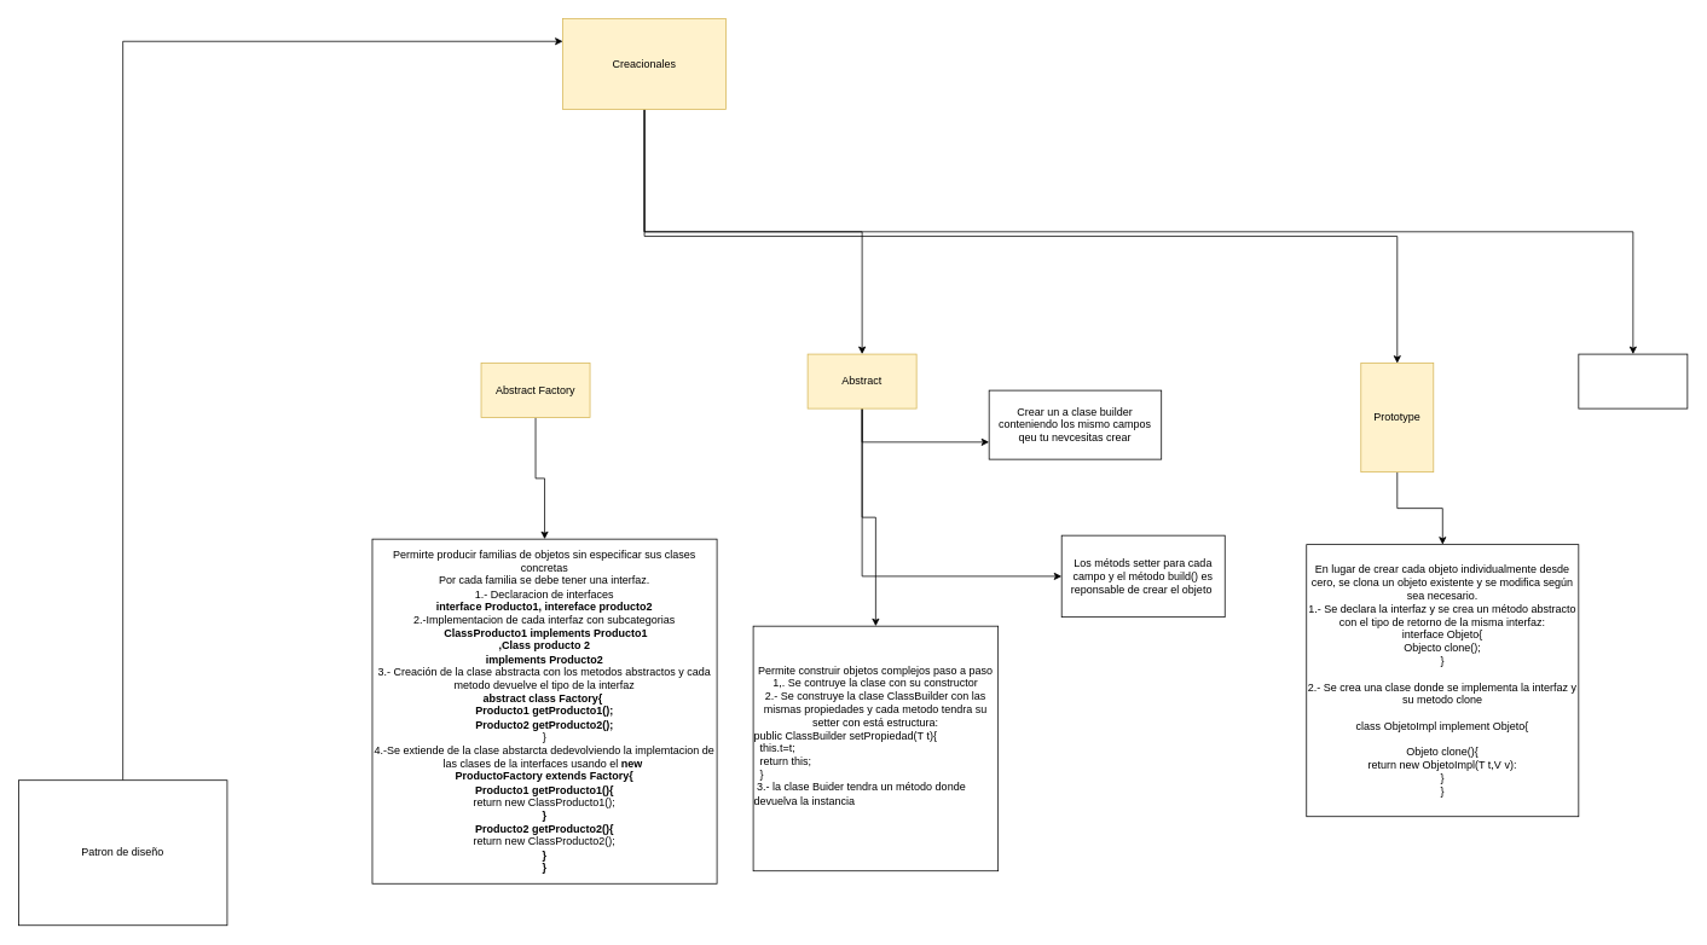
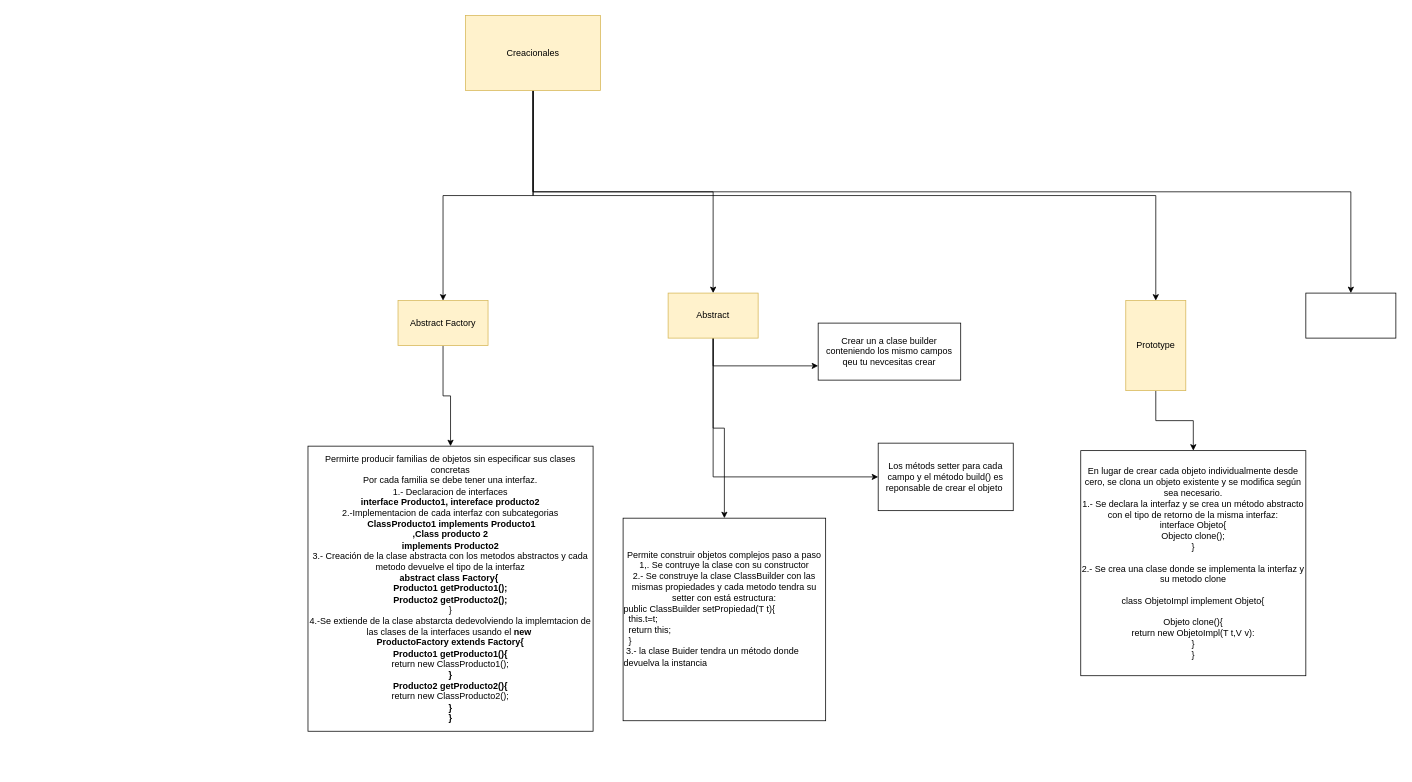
  <mxCell id="0" />
  <mxCell id="1" parent="0" />
- <mxCell id="2" style="edgeStyle=orthogonalEdgeStyle;rounded=0;orthogonalLoop=1;jettySize=auto;html=1;exitX=0.5;exitY=0;exitDx=0;exitDy=0;entryX=0;entryY=0.25;entryDx=0;entryDy=0;" edge="1" parent="1" source="3" target="8"><mxGeometry relative="1" as="geometry"><mxPoint x="550" y="50" as="targetPoint" /></mxGeometry></mxCell>
- <mxCell id="3" value="Patron de diseño" style="rounded=0;whiteSpace=wrap;html=1;" vertex="1" parent="1"><mxGeometry x="20" y="860" width="230" height="160" as="geometry" /></mxCell>
+ <mxCell id="4" style="edgeStyle=orthogonalEdgeStyle;rounded=0;orthogonalLoop=1;jettySize=auto;html=1;exitX=0.5;exitY=1;exitDx=0;exitDy=0;" edge="1" parent="1" source="8" target="10"><mxGeometry relative="1" as="geometry" /></mxCell>
  <mxCell id="5" style="edgeStyle=orthogonalEdgeStyle;rounded=0;orthogonalLoop=1;jettySize=auto;html=1;exitX=0.5;exitY=1;exitDx=0;exitDy=0;" edge="1" parent="1" source="8" target="15"><mxGeometry relative="1" as="geometry" /></mxCell>
  <mxCell id="6" style="edgeStyle=orthogonalEdgeStyle;rounded=0;orthogonalLoop=1;jettySize=auto;html=1;exitX=0.5;exitY=1;exitDx=0;exitDy=0;entryX=0.5;entryY=0;entryDx=0;entryDy=0;" edge="1" parent="1" source="8" target="18"><mxGeometry relative="1" as="geometry" /></mxCell>
  <mxCell id="7" style="edgeStyle=orthogonalEdgeStyle;rounded=0;orthogonalLoop=1;jettySize=auto;html=1;exitX=0.5;exitY=1;exitDx=0;exitDy=0;entryX=0.5;entryY=0;entryDx=0;entryDy=0;" edge="1" parent="1" source="8" target="20"><mxGeometry relative="1" as="geometry" /></mxCell>
  <mxCell id="8" value="Creacionales" style="rounded=0;whiteSpace=wrap;html=1;fillColor=#fff2cc;strokeColor=#d6b656;" vertex="1" parent="1"><mxGeometry x="620" y="20" width="180" height="100" as="geometry" /></mxCell>
  <mxCell id="9" style="edgeStyle=orthogonalEdgeStyle;rounded=0;orthogonalLoop=1;jettySize=auto;html=1;exitX=0.5;exitY=1;exitDx=0;exitDy=0;entryX=0.5;entryY=0;entryDx=0;entryDy=0;" edge="1" parent="1" source="10" target="11"><mxGeometry relative="1" as="geometry" /></mxCell>
  <mxCell id="10" value="Abstract Factory" style="rounded=0;whiteSpace=wrap;html=1;fillColor=#fff2cc;strokeColor=#d6b656;" vertex="1" parent="1"><mxGeometry x="530" y="400" width="120" height="60" as="geometry" /></mxCell>
  <mxCell id="11" value="Permirte producir familias de objetos sin especificar sus clases concretas&lt;br&gt;Por cada familia se debe tener una interfaz.&lt;br&gt;1.- Declaracion de interfaces&lt;br&gt;&lt;b&gt;interface Producto1, intereface producto2&lt;/b&gt;&lt;br&gt;2.-Implementacion de cada interfaz con subcategorias&lt;br&gt;&lt;b&gt;&amp;nbsp;ClassProducto1&amp;nbsp;&lt;/b&gt;&lt;b style=&quot;border-color: var(--border-color);&quot;&gt;implements Producto1&lt;/b&gt;&lt;b&gt;&lt;br&gt;,&lt;/b&gt;&lt;b style=&quot;border-color: var(--border-color);&quot;&gt;Class producto 2&lt;/b&gt;&lt;b&gt;&lt;br&gt;&amp;nbsp;implements Producto2&amp;nbsp;&lt;/b&gt;&lt;br&gt;3.- Creación de la clase abstracta con los metodos abstractos y cada metodo devuelve el tipo de la interfaz&lt;br&gt;&lt;b&gt;abstract class Factory{&amp;nbsp;&lt;br&gt;Producto1 getProducto1();&lt;br&gt;Producto2 getProducto2();&lt;br&gt;&lt;/b&gt;}&lt;br&gt;4.-Se extiende de la clase abstarcta dedevolviendo la implemtacion de las clases de la interfaces usando el &lt;b&gt;new&amp;nbsp;&lt;br&gt;ProductoFactory extends Factory{&lt;br&gt;&lt;/b&gt;&lt;b style=&quot;border-color: var(--border-color);&quot;&gt;Producto1 getProducto1(){&lt;br&gt;&lt;/b&gt;return new ClassProducto1();&lt;br&gt;&lt;b&gt;}&lt;br&gt;&lt;/b&gt;&lt;b style=&quot;border-color: var(--border-color);&quot;&gt;Producto2 getProducto2(){&lt;br style=&quot;border-color: var(--border-color);&quot;&gt;&lt;/b&gt;return new ClassProducto2();&lt;br style=&quot;border-color: var(--border-color);&quot;&gt;&lt;b style=&quot;border-color: var(--border-color);&quot;&gt;}&lt;/b&gt;&lt;br&gt;&lt;b&gt;}&lt;/b&gt;" style="whiteSpace=wrap;html=1;aspect=fixed;" vertex="1" parent="1"><mxGeometry x="410" y="594" width="380" height="380" as="geometry" /></mxCell>
  <mxCell id="12" style="edgeStyle=orthogonalEdgeStyle;rounded=0;orthogonalLoop=1;jettySize=auto;html=1;" edge="1" parent="1" source="15" target="16"><mxGeometry relative="1" as="geometry" /></mxCell>
  <mxCell id="13" style="edgeStyle=orthogonalEdgeStyle;rounded=0;orthogonalLoop=1;jettySize=auto;html=1;exitX=0.5;exitY=1;exitDx=0;exitDy=0;entryX=0;entryY=0.75;entryDx=0;entryDy=0;" edge="1" parent="1" source="15" target="21"><mxGeometry relative="1" as="geometry" /></mxCell>
  <mxCell id="14" style="edgeStyle=orthogonalEdgeStyle;rounded=0;orthogonalLoop=1;jettySize=auto;html=1;exitX=0.5;exitY=1;exitDx=0;exitDy=0;entryX=0;entryY=0.5;entryDx=0;entryDy=0;" edge="1" parent="1" source="15" target="22"><mxGeometry relative="1" as="geometry" /></mxCell>
  <mxCell id="15" value="Abstract" style="rounded=0;whiteSpace=wrap;html=1;fillColor=#fff2cc;strokeColor=#d6b656;" vertex="1" parent="1"><mxGeometry x="890" y="390" width="120" height="60" as="geometry" /></mxCell>
  <mxCell id="16" value="Permite construir objetos complejos paso a paso&lt;br&gt;1,. Se contruye la clase con su constructor&lt;br&gt;2.- Se construye la clase ClassBuilder con las mismas propiedades y cada metodo tendra su setter con está estructura:&lt;br&gt;&lt;div style=&quot;text-align: left;&quot;&gt;&lt;span style=&quot;background-color: initial;&quot;&gt;public ClassBuilder setPropiedad(T t){&lt;/span&gt;&lt;/div&gt;&lt;div style=&quot;text-align: left;&quot;&gt;&lt;span style=&quot;background-color: initial;&quot;&gt;&lt;span style=&quot;white-space: pre;&quot;&gt; &lt;/span&gt;&lt;span style=&quot;white-space: pre;&quot;&gt; &lt;/span&gt;this.t=t;&lt;br&gt;&lt;/span&gt;&lt;/div&gt;&lt;div style=&quot;text-align: left;&quot;&gt;&lt;span style=&quot;background-color: initial;&quot;&gt;&lt;span style=&quot;white-space: pre;&quot;&gt; &lt;/span&gt;&lt;span style=&quot;white-space: pre;&quot;&gt; &lt;/span&gt;return this;&lt;br&gt;&lt;/span&gt;&lt;/div&gt;&lt;div style=&quot;text-align: left;&quot;&gt;&lt;span style=&quot;background-color: initial;&quot;&gt;&lt;span style=&quot;white-space: pre;&quot;&gt; &lt;/span&gt;&lt;span style=&quot;white-space: pre;&quot;&gt; &lt;/span&gt;}&lt;br&gt;&lt;/span&gt;&lt;/div&gt;&lt;div style=&quot;text-align: left;&quot;&gt;&lt;span style=&quot;background-color: initial;&quot;&gt;&lt;span style=&quot;white-space: pre;&quot;&gt; &lt;/span&gt;3.- la clase Buider tendra un método donde devuelva la instancia&amp;nbsp;&lt;br&gt;&lt;/span&gt;&lt;/div&gt;&lt;div style=&quot;text-align: left;&quot;&gt;&lt;span style=&quot;background-color: initial;&quot;&gt;&lt;br&gt;&lt;/span&gt;&lt;/div&gt;&lt;div style=&quot;text-align: left;&quot;&gt;&lt;span style=&quot;background-color: initial;&quot;&gt;&lt;br&gt;&lt;/span&gt;&lt;/div&gt;&lt;div style=&quot;text-align: left;&quot;&gt;&lt;/div&gt;&lt;div style=&quot;text-align: left;&quot;&gt;&lt;/div&gt;&lt;div style=&quot;text-align: left;&quot;&gt;&lt;/div&gt;&lt;div style=&quot;text-align: left;&quot;&gt;&lt;/div&gt;" style="whiteSpace=wrap;html=1;aspect=fixed;" vertex="1" parent="1"><mxGeometry x="830" y="690" width="270" height="270" as="geometry" /></mxCell>
  <mxCell id="17" style="edgeStyle=orthogonalEdgeStyle;rounded=0;orthogonalLoop=1;jettySize=auto;html=1;exitX=0.5;exitY=1;exitDx=0;exitDy=0;entryX=0.5;entryY=0;entryDx=0;entryDy=0;" edge="1" parent="1" source="18" target="19"><mxGeometry relative="1" as="geometry" /></mxCell>
  <mxCell id="18" value="Prototype" style="whiteSpace=wrap;html=1;aspect=fixed;fillColor=#fff2cc;strokeColor=#d6b656;" vertex="1" parent="1"><mxGeometry x="1500" y="400" width="80" height="120" as="geometry" /></mxCell>
  <mxCell id="19" value="En lugar de crear cada objeto individualmente desde cero, se clona un objeto existente y se modifica según sea necesario.&lt;br&gt;1.- Se declara la interfaz y se crea un método abstracto con el tipo de retorno de la misma interfaz:&lt;br&gt;interface Objeto{&lt;br&gt;Objecto clone();&lt;br&gt;}&lt;br&gt;&lt;br&gt;2.- Se crea una clase donde se implementa la interfaz y su metodo clone&lt;br&gt;&lt;br&gt;class ObjetoImpl implement Objeto{&lt;br&gt;&lt;br&gt;Objeto clone(){&lt;br&gt;return new ObjetoImpl(T t,V v):&lt;br&gt;}&lt;br&gt;}" style="whiteSpace=wrap;html=1;aspect=fixed;" vertex="1" parent="1"><mxGeometry x="1440" y="600" width="300" height="300" as="geometry" /></mxCell>
  <mxCell id="20" value="" style="rounded=0;whiteSpace=wrap;html=1;" vertex="1" parent="1"><mxGeometry x="1740" y="390" width="120" height="60" as="geometry" /></mxCell>
  <mxCell id="21" value="Crear un a clase builder conteniendo los mismo campos qeu tu nevcesitas crear" style="rounded=0;whiteSpace=wrap;html=1;" vertex="1" parent="1"><mxGeometry x="1090" y="430" width="190" height="76" as="geometry" /></mxCell>
  <mxCell id="22" value="Los métods setter para cada campo y el método build() es reponsable de crear el objeto&amp;nbsp;" style="rounded=0;whiteSpace=wrap;html=1;" vertex="1" parent="1"><mxGeometry x="1170" y="590" width="180" height="90" as="geometry" /></mxCell>
